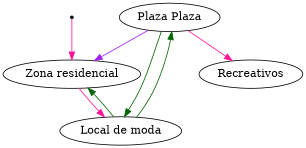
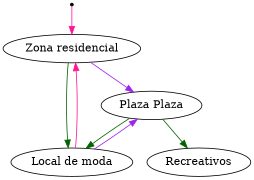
  digraph {
    node [shape=ellipse]
    edge [color=deeppink]
    qi [shape=point]
    n2 [label="Zona residencial"]
    n3 [label="Plaza Plaza"]
    n4 [label="Local de moda"]
    n5 [label=Recreativos]
    subgraph sub_1 {
      qi
      n2
      n3
      n4
      n5
    }
    qi -> n2
-   n3 -> n2 [color=purple]
-   n2 -> n4
+   n2 -> n3 [color=purple]
+   n2 -> n4 [color=darkgreen]
    n3 -> n4 [color=darkgreen]
-   n3 -> n4 [color=darkgreen dir=back]
-   n3 -> n5
-   n4 -> n2 [color=darkgreen]
+   n3 -> n4 [color=purple dir=back]
+   n3 -> n5 [color=darkgreen]
+   n4 -> n2
  }
